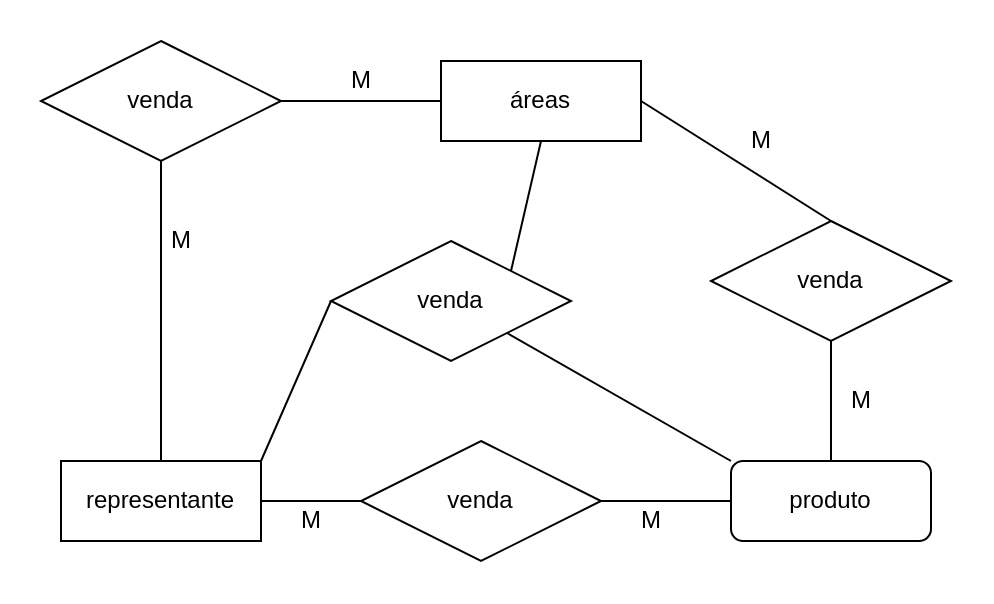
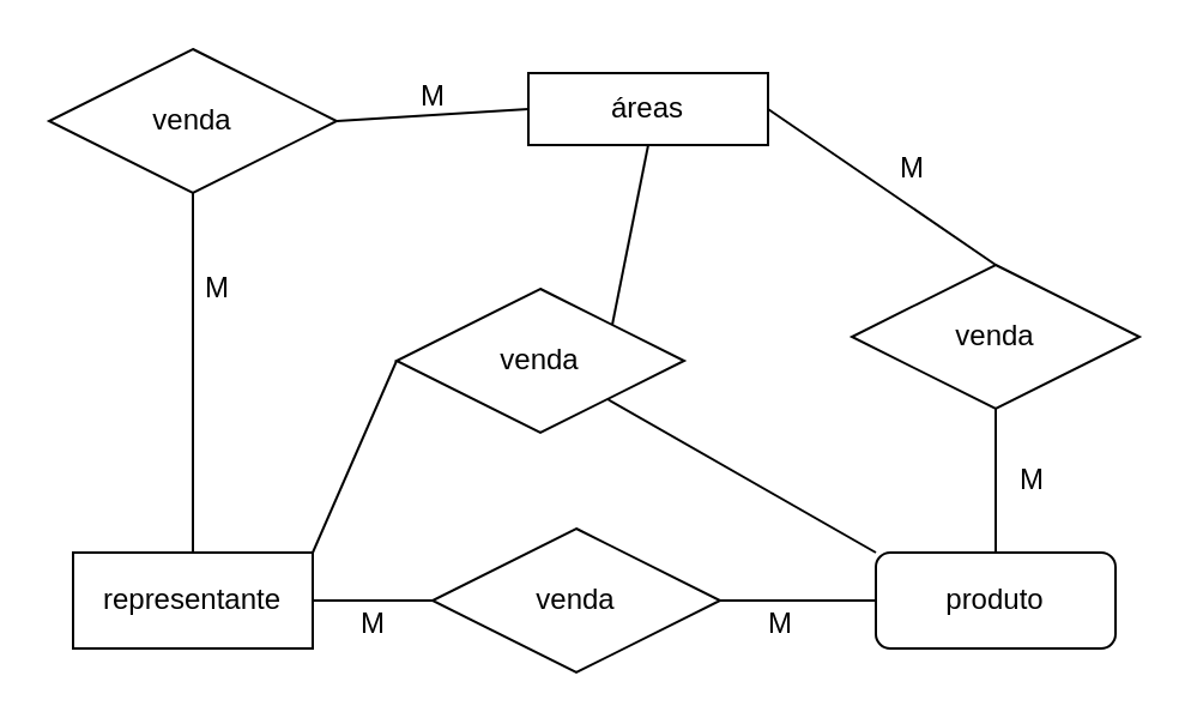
  <mxCell id="0" />
  <mxCell id="1" parent="0" />
  <mxCell id="2" value="representante" style="whiteSpace=wrap;html=1;align=center;" vertex="1" parent="1"><mxGeometry x="30" y="230" width="100" height="40" as="geometry" /></mxCell>
- <mxCell id="3" value="áreas" style="whiteSpace=wrap;html=1;align=center;" vertex="1" parent="1"><mxGeometry x="220" y="30" width="100" height="40" as="geometry" /></mxCell>
+ <mxCell id="3" value="áreas" style="whiteSpace=wrap;html=1;align=center;" vertex="1" parent="1"><mxGeometry x="220" y="30" width="100" height="30" as="geometry" /></mxCell>
  <mxCell id="4" value="produto" style="whiteSpace=wrap;html=1;align=center;rounded=1;" vertex="1" parent="1"><mxGeometry x="365" y="230" width="100" height="40" as="geometry" /></mxCell>
  <mxCell id="5" value="venda" style="shape=rhombus;perimeter=rhombusPerimeter;whiteSpace=wrap;html=1;align=center;" vertex="1" parent="1"><mxGeometry x="20" y="20" width="120" height="60" as="geometry" /></mxCell>
  <mxCell id="6" value="" style="endArrow=none;html=1;rounded=0;exitX=0.5;exitY=1;exitDx=0;exitDy=0;entryX=0.5;entryY=0;entryDx=0;entryDy=0;" edge="1" parent="1" source="5" target="2"><mxGeometry relative="1" as="geometry"><mxPoint x="290" y="230" as="sourcePoint" /><mxPoint x="450" y="230" as="targetPoint" /></mxGeometry></mxCell>
  <mxCell id="7" value="" style="endArrow=none;html=1;rounded=0;exitX=1;exitY=0.5;exitDx=0;exitDy=0;entryX=0;entryY=0.5;entryDx=0;entryDy=0;" edge="1" parent="1" source="5" target="3"><mxGeometry relative="1" as="geometry"><mxPoint x="90" y="90" as="sourcePoint" /><mxPoint x="90" y="170" as="targetPoint" /></mxGeometry></mxCell>
  <mxCell id="8" value="M" style="text;html=1;align=center;verticalAlign=middle;resizable=0;points=[];autosize=1;" vertex="1" parent="1"><mxGeometry x="165" y="30" width="30" height="20" as="geometry" /></mxCell>
  <mxCell id="9" value="M" style="text;html=1;align=center;verticalAlign=middle;resizable=0;points=[];autosize=1;" vertex="1" parent="1"><mxGeometry x="75" y="110" width="30" height="20" as="geometry" /></mxCell>
  <mxCell id="10" value="venda" style="shape=rhombus;perimeter=rhombusPerimeter;whiteSpace=wrap;html=1;align=center;" vertex="1" parent="1"><mxGeometry x="180" y="220" width="120" height="60" as="geometry" /></mxCell>
  <mxCell id="11" value="" style="endArrow=none;html=1;rounded=0;exitX=1;exitY=0.5;exitDx=0;exitDy=0;entryX=0;entryY=0.5;entryDx=0;entryDy=0;" edge="1" parent="1" source="2" target="10"><mxGeometry relative="1" as="geometry"><mxPoint x="150" y="130" as="sourcePoint" /><mxPoint x="250" y="130" as="targetPoint" /></mxGeometry></mxCell>
  <mxCell id="12" value="" style="endArrow=none;html=1;rounded=0;exitX=1;exitY=0.5;exitDx=0;exitDy=0;entryX=0;entryY=0.5;entryDx=0;entryDy=0;" edge="1" parent="1" source="10" target="4"><mxGeometry relative="1" as="geometry"><mxPoint x="140" y="260" as="sourcePoint" /><mxPoint x="200" y="260" as="targetPoint" /></mxGeometry></mxCell>
  <mxCell id="13" value="M" style="text;html=1;align=center;verticalAlign=middle;resizable=0;points=[];autosize=1;" vertex="1" parent="1"><mxGeometry x="310" y="250" width="30" height="20" as="geometry" /></mxCell>
  <mxCell id="14" value="M" style="text;html=1;align=center;verticalAlign=middle;resizable=0;points=[];autosize=1;" vertex="1" parent="1"><mxGeometry x="140" y="250" width="30" height="20" as="geometry" /></mxCell>
  <mxCell id="15" value="venda" style="shape=rhombus;perimeter=rhombusPerimeter;whiteSpace=wrap;html=1;align=center;" vertex="1" parent="1"><mxGeometry x="355" y="110" width="120" height="60" as="geometry" /></mxCell>
  <mxCell id="16" value="" style="endArrow=none;html=1;rounded=0;exitX=0.5;exitY=1;exitDx=0;exitDy=0;entryX=0.5;entryY=0;entryDx=0;entryDy=0;" edge="1" parent="1" source="15" target="4"><mxGeometry relative="1" as="geometry"><mxPoint x="290" y="170" as="sourcePoint" /><mxPoint x="450" y="170" as="targetPoint" /></mxGeometry></mxCell>
  <mxCell id="17" value="" style="endArrow=none;html=1;rounded=0;exitX=1;exitY=0.5;exitDx=0;exitDy=0;entryX=0.5;entryY=0;entryDx=0;entryDy=0;" edge="1" parent="1" source="3" target="15"><mxGeometry relative="1" as="geometry"><mxPoint x="290" y="170" as="sourcePoint" /><mxPoint x="450" y="170" as="targetPoint" /></mxGeometry></mxCell>
  <mxCell id="18" value="M" style="text;html=1;align=center;verticalAlign=middle;resizable=0;points=[];autosize=1;" vertex="1" parent="1"><mxGeometry x="365" y="60" width="30" height="20" as="geometry" /></mxCell>
  <mxCell id="19" value="M" style="text;html=1;align=center;verticalAlign=middle;resizable=0;points=[];autosize=1;" vertex="1" parent="1"><mxGeometry x="415" y="190" width="30" height="20" as="geometry" /></mxCell>
  <mxCell id="20" value="venda" style="shape=rhombus;perimeter=rhombusPerimeter;whiteSpace=wrap;html=1;align=center;" vertex="1" parent="1"><mxGeometry x="165" y="120" width="120" height="60" as="geometry" /></mxCell>
  <mxCell id="21" value="" style="endArrow=none;html=1;rounded=0;exitX=1;exitY=0;exitDx=0;exitDy=0;entryX=0.5;entryY=1;entryDx=0;entryDy=0;" edge="1" parent="1" source="20" target="3"><mxGeometry relative="1" as="geometry"><mxPoint x="290" y="170" as="sourcePoint" /><mxPoint x="450" y="170" as="targetPoint" /></mxGeometry></mxCell>
  <mxCell id="22" value="" style="endArrow=none;html=1;rounded=0;exitX=1;exitY=0;exitDx=0;exitDy=0;entryX=0;entryY=0.5;entryDx=0;entryDy=0;" edge="1" parent="1" source="2" target="20"><mxGeometry relative="1" as="geometry"><mxPoint x="290" y="170" as="sourcePoint" /><mxPoint x="450" y="170" as="targetPoint" /></mxGeometry></mxCell>
  <mxCell id="23" value="" style="endArrow=none;html=1;rounded=0;exitX=0;exitY=0;exitDx=0;exitDy=0;" edge="1" parent="1" source="4" target="20"><mxGeometry relative="1" as="geometry"><mxPoint x="290" y="170" as="sourcePoint" /><mxPoint x="450" y="170" as="targetPoint" /></mxGeometry></mxCell>
